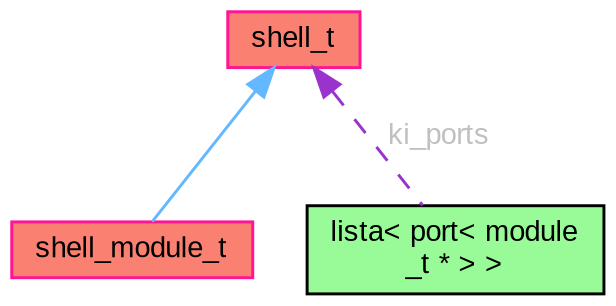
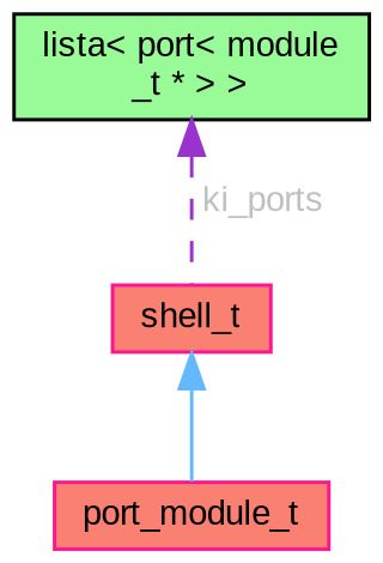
  digraph {
    fontname="Liberation Sans"
    node [color=deeppink fillcolor=salmon fontname="Liberation Sans" fontsize=10 shape=box style=filled]
    edge [dir=back fontname="Liberation Sans" fontsize=10 labelfontname=Helvetica labelfontsize=10]
-   n1 [fontcolor=black height=0.2 label=shell_module_t width=0.4]
+   n1 [fontcolor=black height=0.2 label=port_module_t width=0.4]
    n2 [height=0.2 label=shell_t width=0.4]
    n3 [color=black fillcolor=palegreen height=0.2 label="lista\< port\< module\l_t * \> \>" width=0.4]
    n2 -> n1 [color=steelblue1 style=solid]
-   n2 -> n3 [color=darkorchid3 fontcolor=grey label=" ki_ports" style=dashed]
+   n3 -> n2 [color=darkorchid3 fontcolor=grey label=" ki_ports" style=dashed]
  }
